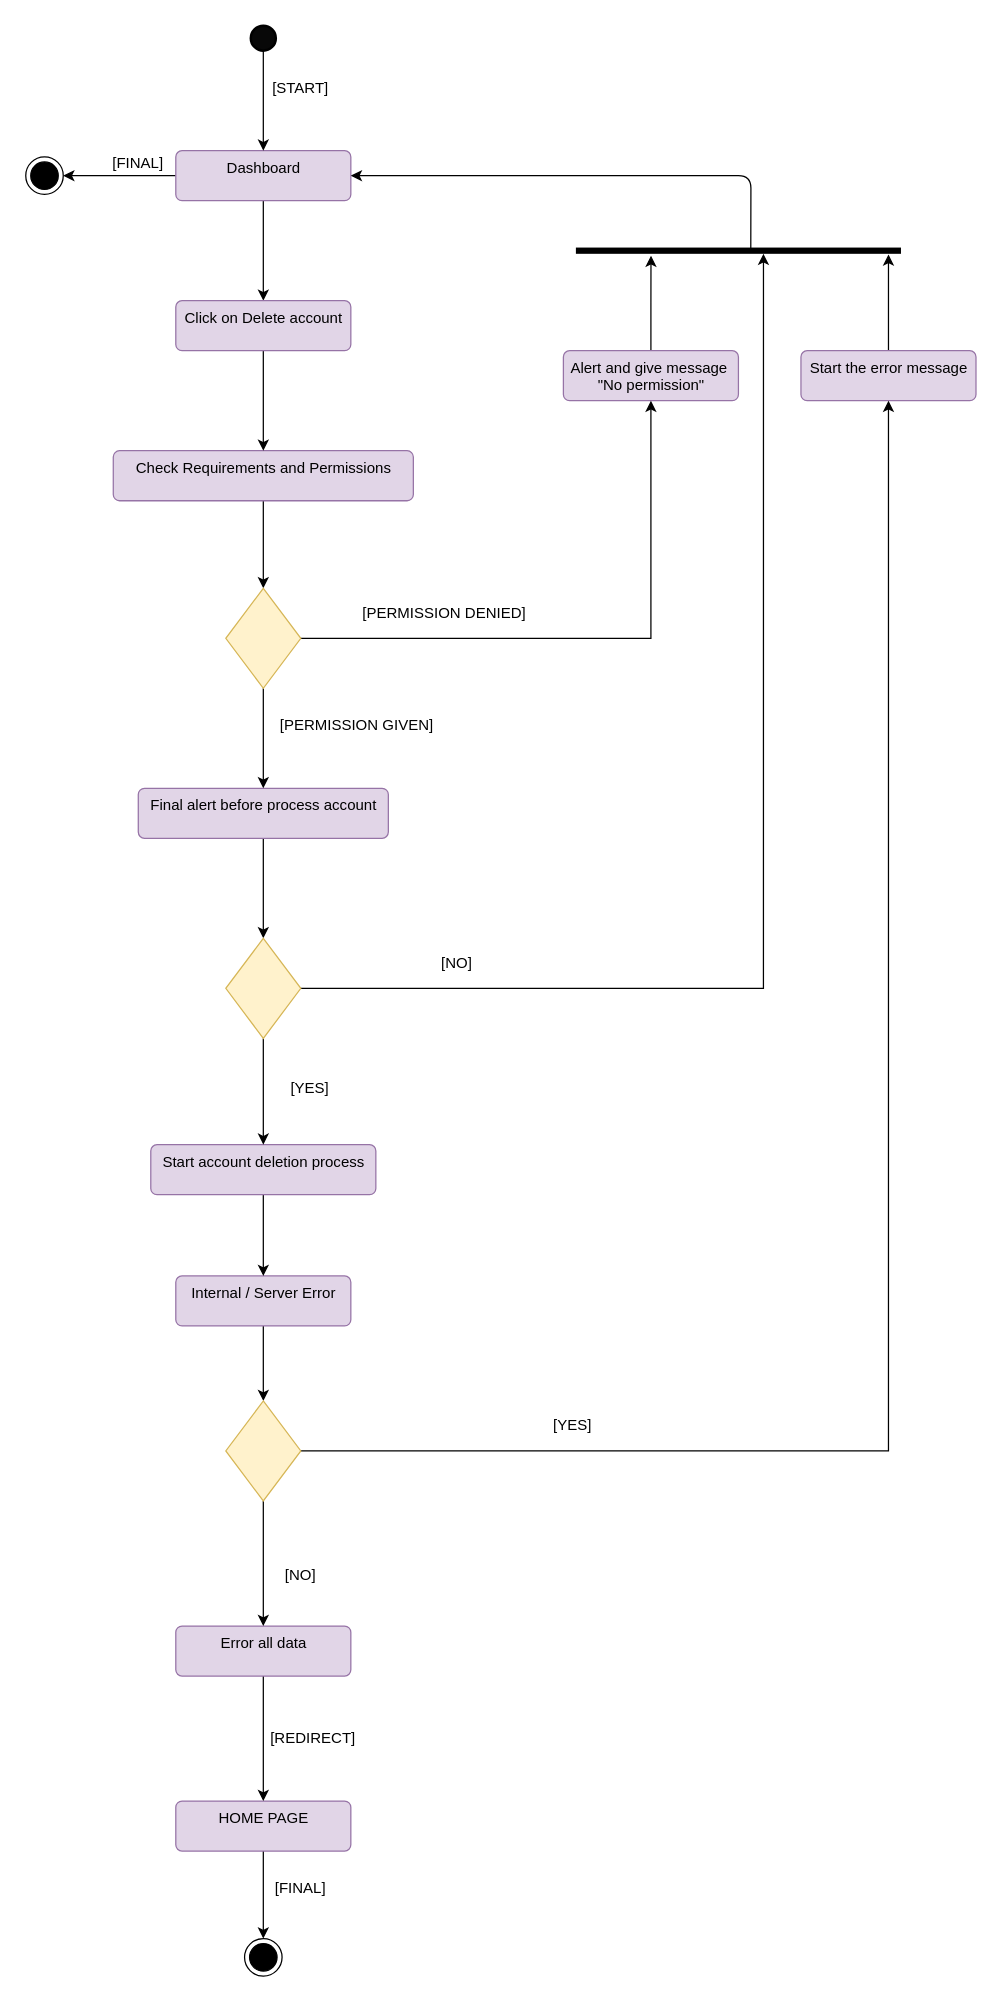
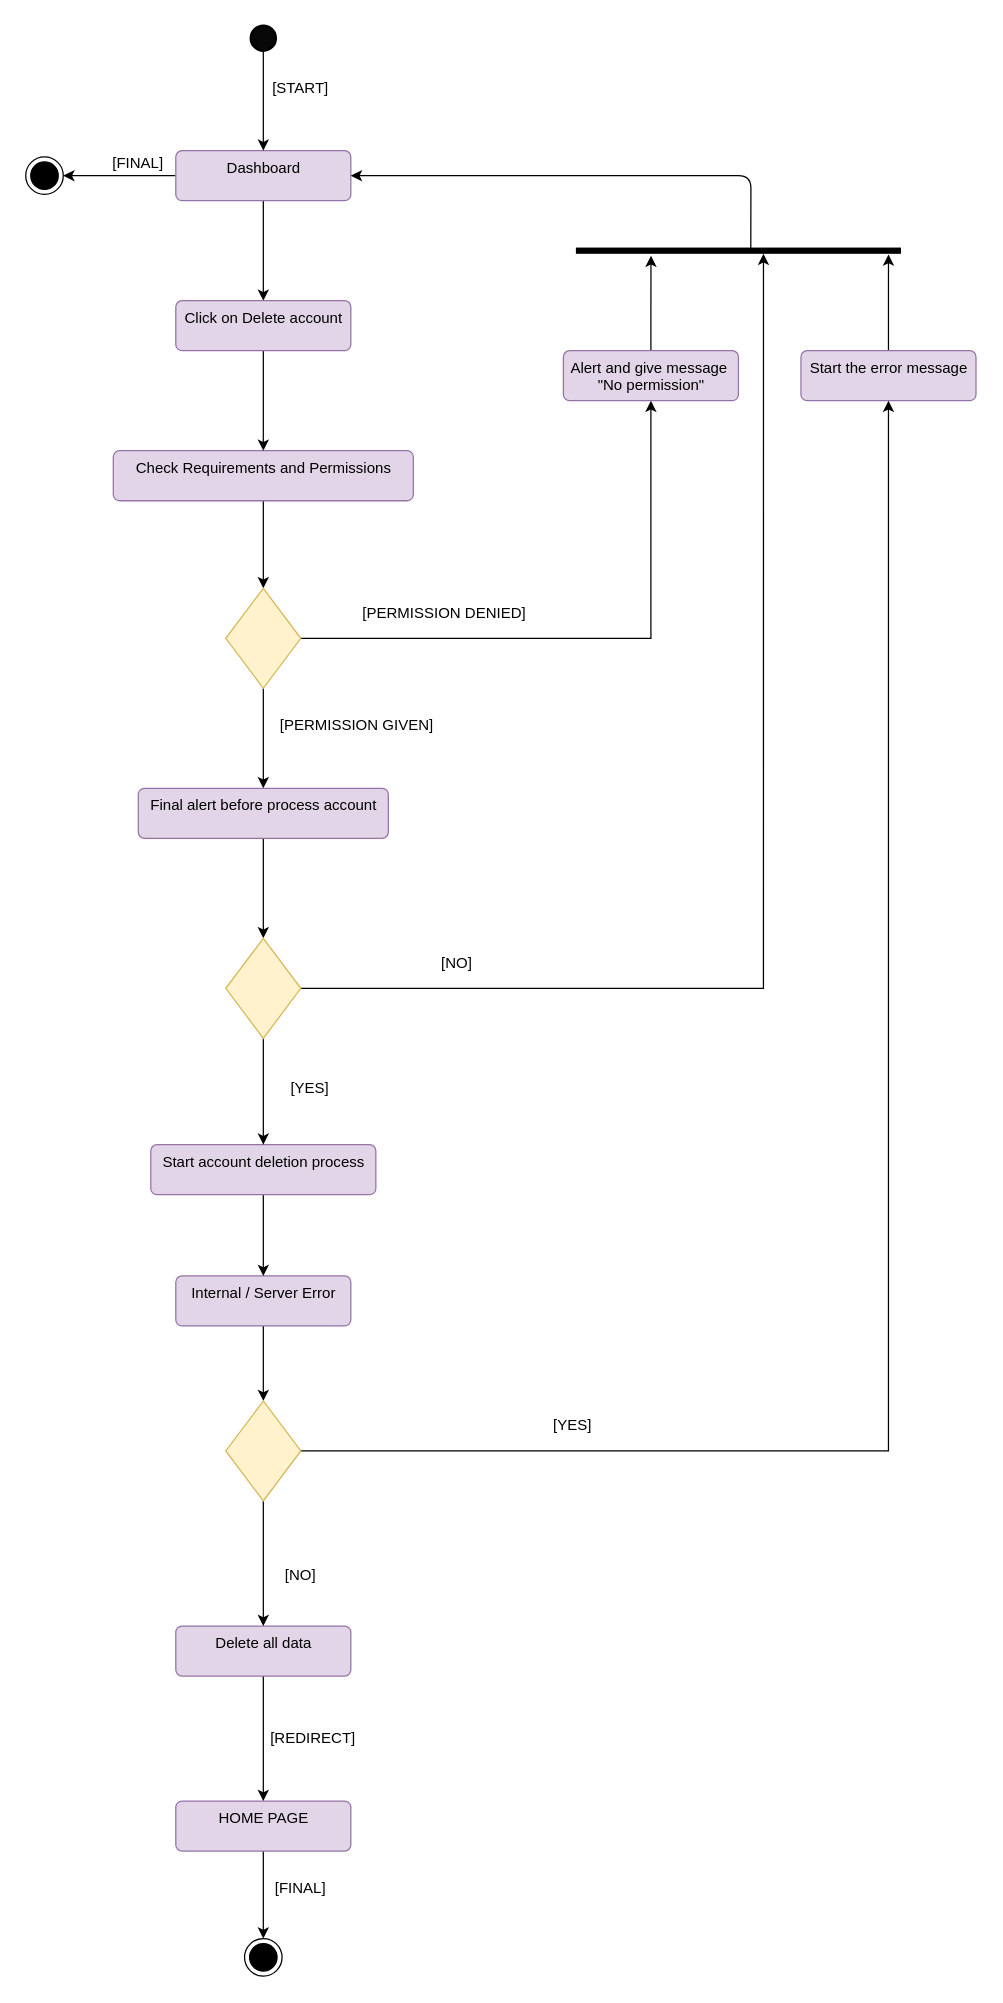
  <mxCell id="0" />
  <mxCell id="1" parent="0" />
  <mxCell id="2" value="" style="edgeStyle=orthogonalEdgeStyle;rounded=0;orthogonalLoop=1;jettySize=auto;html=1;" parent="1" source="4" target="24" edge="1"><mxGeometry relative="1" as="geometry" /></mxCell>
  <mxCell id="3" style="edgeStyle=orthogonalEdgeStyle;rounded=0;orthogonalLoop=1;jettySize=auto;html=1;entryX=1;entryY=0.5;entryDx=0;entryDy=0;" parent="1" source="4" target="36" edge="1"><mxGeometry relative="1" as="geometry" /></mxCell>
  <mxCell id="4" value="Dashboard&lt;br&gt;" style="html=1;align=center;verticalAlign=top;rounded=1;absoluteArcSize=1;arcSize=10;dashed=0;fillColor=#e1d5e7;strokeColor=#9673a6;" parent="1" vertex="1"><mxGeometry x="140" y="120" width="140" height="40" as="geometry" /></mxCell>
  <mxCell id="5" value="" style="edgeStyle=orthogonalEdgeStyle;rounded=0;orthogonalLoop=1;jettySize=auto;html=1;" parent="1" source="6" target="4" edge="1"><mxGeometry relative="1" as="geometry" /></mxCell>
  <mxCell id="6" value="" style="strokeWidth=2;html=1;shape=mxgraph.flowchart.start_1;whiteSpace=wrap;fillColor=#080808;" parent="1" vertex="1"><mxGeometry x="200" y="20" width="20" height="20" as="geometry" /></mxCell>
  <mxCell id="7" style="edgeStyle=orthogonalEdgeStyle;rounded=0;orthogonalLoop=1;jettySize=auto;html=1;" parent="1" source="8" edge="1"><mxGeometry relative="1" as="geometry"><mxPoint x="710" y="203" as="targetPoint" /></mxGeometry></mxCell>
  <mxCell id="8" value="Start the error message" style="html=1;align=center;verticalAlign=top;rounded=1;absoluteArcSize=1;arcSize=10;dashed=0;fillColor=#e1d5e7;strokeColor=#9673a6;" parent="1" vertex="1"><mxGeometry x="640" y="280" width="140" height="40" as="geometry" /></mxCell>
  <mxCell id="9" style="edgeStyle=orthogonalEdgeStyle;rounded=0;orthogonalLoop=1;jettySize=auto;html=1;entryX=0.5;entryY=0;entryDx=0;entryDy=0;" parent="1" source="10" target="37" edge="1"><mxGeometry relative="1" as="geometry" /></mxCell>
  <mxCell id="10" value="HOME PAGE" style="html=1;align=center;verticalAlign=top;rounded=1;absoluteArcSize=1;arcSize=10;dashed=0;fillColor=#e1d5e7;strokeColor=#9673a6;" parent="1" vertex="1"><mxGeometry x="140" y="1440" width="140" height="40" as="geometry" /></mxCell>
  <mxCell id="11" style="edgeStyle=orthogonalEdgeStyle;rounded=0;orthogonalLoop=1;jettySize=auto;html=1;entryX=0.5;entryY=0;entryDx=0;entryDy=0;" parent="1" source="12" target="10" edge="1"><mxGeometry relative="1" as="geometry" /></mxCell>
- <mxCell id="12" value="Error all data" style="html=1;align=center;verticalAlign=top;rounded=1;absoluteArcSize=1;arcSize=10;dashed=0;fillColor=#e1d5e7;strokeColor=#9673a6;" parent="1" vertex="1"><mxGeometry x="140" y="1300" width="140" height="40" as="geometry" /></mxCell>
+ <mxCell id="12" value="Delete all data" style="html=1;align=center;verticalAlign=top;rounded=1;absoluteArcSize=1;arcSize=10;dashed=0;fillColor=#e1d5e7;strokeColor=#9673a6;" parent="1" vertex="1"><mxGeometry x="140" y="1300" width="140" height="40" as="geometry" /></mxCell>
  <mxCell id="13" style="edgeStyle=orthogonalEdgeStyle;rounded=0;orthogonalLoop=1;jettySize=auto;html=1;entryX=0.5;entryY=0;entryDx=0;entryDy=0;" parent="1" source="14" target="35" edge="1"><mxGeometry relative="1" as="geometry" /></mxCell>
  <mxCell id="14" value="Internal / Server Error&lt;br&gt;" style="html=1;align=center;verticalAlign=top;rounded=1;absoluteArcSize=1;arcSize=10;dashed=0;fillColor=#e1d5e7;strokeColor=#9673a6;" parent="1" vertex="1"><mxGeometry x="140" y="1020" width="140" height="40" as="geometry" /></mxCell>
  <mxCell id="15" style="edgeStyle=orthogonalEdgeStyle;rounded=0;orthogonalLoop=1;jettySize=auto;html=1;" parent="1" source="16" target="14" edge="1"><mxGeometry relative="1" as="geometry" /></mxCell>
  <mxCell id="16" value="Start account deletion process&lt;br&gt;" style="html=1;align=center;verticalAlign=top;rounded=1;absoluteArcSize=1;arcSize=10;dashed=0;fillColor=#e1d5e7;strokeColor=#9673a6;" parent="1" vertex="1"><mxGeometry x="120" y="915" width="180" height="40" as="geometry" /></mxCell>
  <mxCell id="17" style="edgeStyle=orthogonalEdgeStyle;rounded=0;orthogonalLoop=1;jettySize=auto;html=1;entryX=0.5;entryY=0;entryDx=0;entryDy=0;" parent="1" source="18" target="32" edge="1"><mxGeometry relative="1" as="geometry" /></mxCell>
  <mxCell id="18" value="Final alert before process account&lt;br&gt;" style="html=1;align=center;verticalAlign=top;rounded=1;absoluteArcSize=1;arcSize=10;dashed=0;fillColor=#e1d5e7;strokeColor=#9673a6;" parent="1" vertex="1"><mxGeometry x="110" y="630" width="200" height="40" as="geometry" /></mxCell>
  <mxCell id="19" style="edgeStyle=orthogonalEdgeStyle;rounded=0;orthogonalLoop=1;jettySize=auto;html=1;entryX=1.3;entryY=0.769;entryDx=0;entryDy=0;exitX=0.5;exitY=0;exitDx=0;exitDy=0;entryPerimeter=0;" parent="1" source="20" target="28" edge="1"><mxGeometry relative="1" as="geometry" /></mxCell>
  <mxCell id="20" value="Alert and give message&amp;nbsp;&lt;br&gt;&quot;No permission&quot;&lt;br&gt;" style="html=1;align=center;verticalAlign=top;rounded=1;absoluteArcSize=1;arcSize=10;dashed=0;fillColor=#e1d5e7;strokeColor=#9673a6;" parent="1" vertex="1"><mxGeometry x="450" y="280" width="140" height="40" as="geometry" /></mxCell>
  <mxCell id="21" value="" style="edgeStyle=orthogonalEdgeStyle;rounded=0;orthogonalLoop=1;jettySize=auto;html=1;" parent="1" source="22" target="27" edge="1"><mxGeometry relative="1" as="geometry" /></mxCell>
  <mxCell id="22" value="Check Requirements and Permissions&lt;br&gt;" style="html=1;align=center;verticalAlign=top;rounded=1;absoluteArcSize=1;arcSize=10;dashed=0;fillColor=#e1d5e7;strokeColor=#9673a6;" parent="1" vertex="1"><mxGeometry x="90" y="360" width="240" height="40" as="geometry" /></mxCell>
  <mxCell id="23" style="edgeStyle=orthogonalEdgeStyle;rounded=0;orthogonalLoop=1;jettySize=auto;html=1;entryX=0.5;entryY=0;entryDx=0;entryDy=0;" parent="1" source="24" target="22" edge="1"><mxGeometry relative="1" as="geometry" /></mxCell>
  <mxCell id="24" value="Click on Delete account&lt;br&gt;" style="html=1;align=center;verticalAlign=top;rounded=1;absoluteArcSize=1;arcSize=10;dashed=0;fillColor=#e1d5e7;strokeColor=#9673a6;" parent="1" vertex="1"><mxGeometry x="140" y="240" width="140" height="40" as="geometry" /></mxCell>
  <mxCell id="25" style="edgeStyle=orthogonalEdgeStyle;rounded=0;orthogonalLoop=1;jettySize=auto;html=1;entryX=0.5;entryY=1;entryDx=0;entryDy=0;" parent="1" source="27" target="20" edge="1"><mxGeometry relative="1" as="geometry" /></mxCell>
  <mxCell id="26" style="edgeStyle=orthogonalEdgeStyle;rounded=0;orthogonalLoop=1;jettySize=auto;html=1;entryX=0.5;entryY=0;entryDx=0;entryDy=0;" parent="1" source="27" target="18" edge="1"><mxGeometry relative="1" as="geometry" /></mxCell>
  <mxCell id="27" value="" style="rhombus;whiteSpace=wrap;html=1;fillColor=#fff2cc;strokeColor=#d6b656;" parent="1" vertex="1"><mxGeometry x="180" y="470" width="60" height="80" as="geometry" /></mxCell>
  <mxCell id="28" value="" style="html=1;points=[];perimeter=orthogonalPerimeter;fillColor=#000000;strokeColor=none;direction=south;" parent="1" vertex="1"><mxGeometry x="460" y="197.5" width="260" height="5" as="geometry" /></mxCell>
  <mxCell id="29" value="" style="endArrow=classic;html=1;entryX=1;entryY=0.5;entryDx=0;entryDy=0;exitX=0.1;exitY=0.462;exitDx=0;exitDy=0;exitPerimeter=0;" parent="1" source="28" target="4" edge="1"><mxGeometry width="50" height="50" relative="1" as="geometry"><mxPoint x="550" y="190" as="sourcePoint" /><mxPoint x="580" y="370" as="targetPoint" /><Array as="points"><mxPoint x="600" y="140" /></Array></mxGeometry></mxCell>
  <mxCell id="30" style="edgeStyle=orthogonalEdgeStyle;rounded=0;orthogonalLoop=1;jettySize=auto;html=1;entryX=1;entryY=0.423;entryDx=0;entryDy=0;entryPerimeter=0;" parent="1" source="32" target="28" edge="1"><mxGeometry relative="1" as="geometry"><mxPoint x="640" y="370" as="targetPoint" /></mxGeometry></mxCell>
  <mxCell id="31" style="edgeStyle=orthogonalEdgeStyle;rounded=0;orthogonalLoop=1;jettySize=auto;html=1;entryX=0.5;entryY=0;entryDx=0;entryDy=0;" parent="1" source="32" target="16" edge="1"><mxGeometry relative="1" as="geometry" /></mxCell>
  <mxCell id="32" value="" style="rhombus;whiteSpace=wrap;html=1;fillColor=#fff2cc;strokeColor=#d6b656;" parent="1" vertex="1"><mxGeometry x="180" y="750" width="60" height="80" as="geometry" /></mxCell>
  <mxCell id="33" style="edgeStyle=orthogonalEdgeStyle;rounded=0;orthogonalLoop=1;jettySize=auto;html=1;entryX=0.5;entryY=1;entryDx=0;entryDy=0;" parent="1" source="35" target="8" edge="1"><mxGeometry relative="1" as="geometry"><mxPoint x="700" y="540" as="targetPoint" /></mxGeometry></mxCell>
  <mxCell id="34" style="edgeStyle=orthogonalEdgeStyle;rounded=0;orthogonalLoop=1;jettySize=auto;html=1;entryX=0.5;entryY=0;entryDx=0;entryDy=0;" parent="1" source="35" target="12" edge="1"><mxGeometry relative="1" as="geometry" /></mxCell>
  <mxCell id="35" value="" style="rhombus;whiteSpace=wrap;html=1;fillColor=#fff2cc;strokeColor=#d6b656;" parent="1" vertex="1"><mxGeometry x="180" y="1120" width="60" height="80" as="geometry" /></mxCell>
  <mxCell id="36" value="" style="ellipse;html=1;shape=endState;fillColor=#000000;strokeColor=#000000;" parent="1" vertex="1"><mxGeometry x="20" y="125" width="30" height="30" as="geometry" /></mxCell>
  <mxCell id="37" value="" style="ellipse;html=1;shape=endState;fillColor=#000000;strokeColor=#000000;" parent="1" vertex="1"><mxGeometry x="195" y="1550" width="30" height="30" as="geometry" /></mxCell>
  <mxCell id="38" value="[START]&lt;br&gt;" style="text;html=1;strokeColor=none;fillColor=none;align=center;verticalAlign=middle;whiteSpace=wrap;rounded=0;" parent="1" vertex="1"><mxGeometry x="220" y="60" width="40" height="20" as="geometry" /></mxCell>
  <mxCell id="39" value="[FINAL]" style="text;html=1;strokeColor=none;fillColor=none;align=center;verticalAlign=middle;whiteSpace=wrap;rounded=0;" parent="1" vertex="1"><mxGeometry x="90" y="120" width="40" height="20" as="geometry" /></mxCell>
  <mxCell id="40" value="[FINAL]&lt;br&gt;" style="text;html=1;strokeColor=none;fillColor=none;align=center;verticalAlign=middle;whiteSpace=wrap;rounded=0;" parent="1" vertex="1"><mxGeometry x="220" y="1500" width="40" height="20" as="geometry" /></mxCell>
  <mxCell id="41" value="[PERMISSION DENIED]" style="text;html=1;strokeColor=none;fillColor=none;align=center;verticalAlign=middle;whiteSpace=wrap;rounded=0;" parent="1" vertex="1"><mxGeometry x="270" y="480" width="170" height="20" as="geometry" /></mxCell>
  <mxCell id="42" value="[PERMISSION GIVEN]" style="text;html=1;strokeColor=none;fillColor=none;align=center;verticalAlign=middle;whiteSpace=wrap;rounded=0;" parent="1" vertex="1"><mxGeometry x="200" y="570" width="170" height="20" as="geometry" /></mxCell>
  <mxCell id="43" value="[NO]" style="text;html=1;strokeColor=none;fillColor=none;align=center;verticalAlign=middle;whiteSpace=wrap;rounded=0;" parent="1" vertex="1"><mxGeometry x="345" y="760" width="40" height="20" as="geometry" /></mxCell>
  <mxCell id="44" value="[YES]" style="text;html=1;strokeColor=none;fillColor=none;align=center;verticalAlign=middle;whiteSpace=wrap;rounded=0;" parent="1" vertex="1"><mxGeometry x="220" y="860" width="55" height="20" as="geometry" /></mxCell>
  <mxCell id="45" value="[YES]" style="text;html=1;strokeColor=none;fillColor=none;align=center;verticalAlign=middle;whiteSpace=wrap;rounded=0;" parent="1" vertex="1"><mxGeometry x="440" y="1130" width="35" height="20" as="geometry" /></mxCell>
  <mxCell id="46" value="[NO]" style="text;html=1;strokeColor=none;fillColor=none;align=center;verticalAlign=middle;whiteSpace=wrap;rounded=0;" parent="1" vertex="1"><mxGeometry x="215" y="1250" width="50" height="20" as="geometry" /></mxCell>
  <mxCell id="47" value="[REDIRECT]" style="text;html=1;strokeColor=none;fillColor=none;align=center;verticalAlign=middle;whiteSpace=wrap;rounded=0;" parent="1" vertex="1"><mxGeometry x="230" y="1380" width="40" height="20" as="geometry" /></mxCell>
